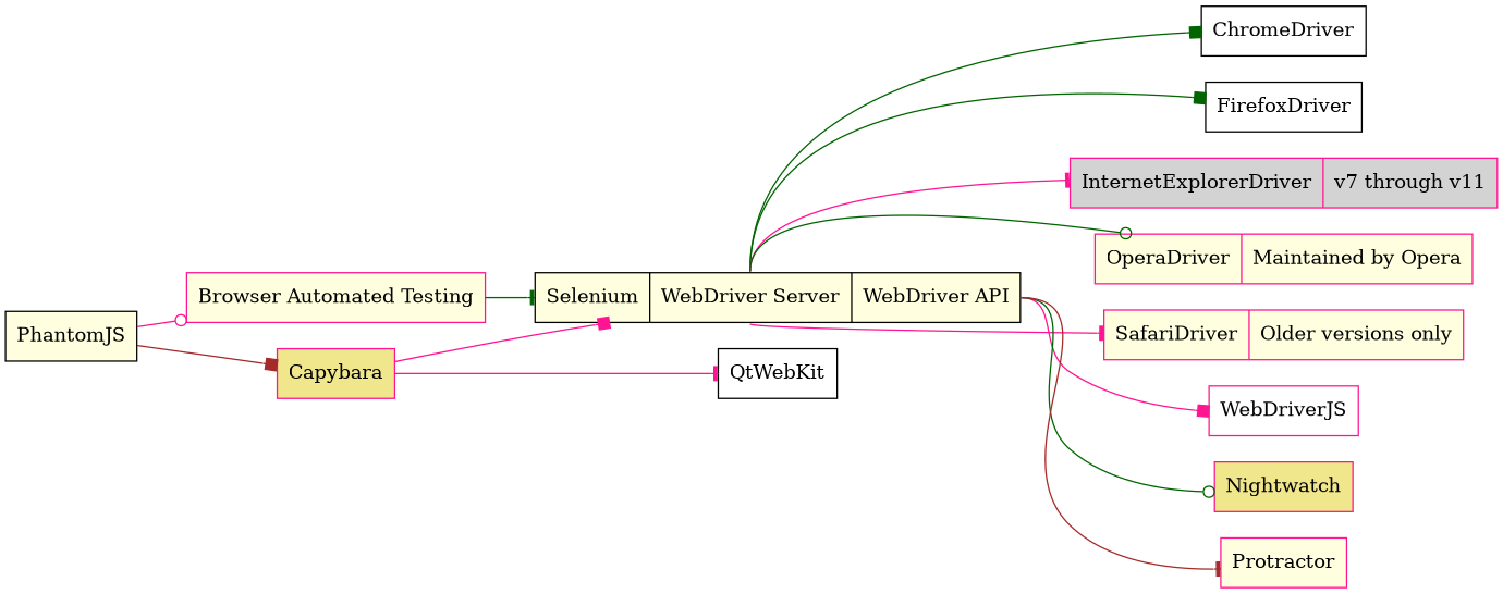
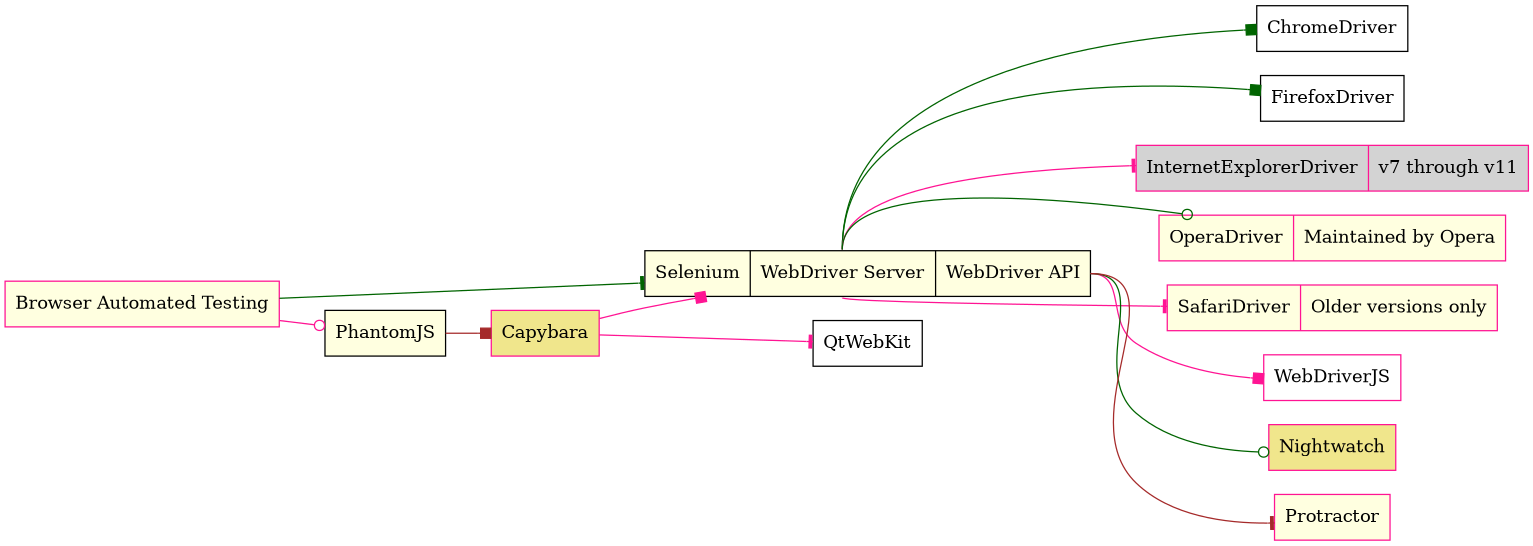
  digraph {
    rankdir=LR
    node [color=deeppink fillcolor=lightyellow shape=record style=filled]
    edge [arrowhead=tee color=deeppink]
    n1 [label="Browser Automated Testing"]
    n2 [color=black label="{Selenium | <s>WebDriver Server | <a>WebDriver API}"]
    n3 [color=black label=PhantomJS]
    n4 [color=black fillcolor=white label=ChromeDriver]
    n5 [color=black fillcolor=white label=FirefoxDriver]
    n6 [fillcolor=lightgrey label="{InternetExplorerDriver | v7 through v11 }"]
    n7 [label="{OperaDriver | Maintained by Opera}"]
    n8 [label="{SafariDriver | Older versions only }"]
    n9 [fillcolor=white label=WebDriverJS]
    n10 [fillcolor=khaki label=Nightwatch]
    n11 [label=Protractor]
    n12 [fillcolor=khaki label=Capybara]
    n13 [color=black fillcolor=white label=QtWebKit]
    n1 -> n2 [color=darkgreen]
-   n3 -> n1 [arrowhead=odot]
+   n1 -> n3 [arrowhead=odot]
    n2 -> n4 [arrowhead=box color=darkgreen tailport=s]
    n2 -> n5 [arrowhead=box color=darkgreen tailport=s]
    n2 -> n6 [tailport=s]
    n2 -> n7 [arrowhead=odot color=darkgreen tailport=s]
    n2 -> n8 [tailport=s]
    n2 -> n9 [arrowhead=box tailport=a]
    n2 -> n10 [arrowhead=odot color=darkgreen tailport=a]
    n2 -> n11 [color=brown tailport=a]
    n3 -> n12 [arrowhead=box color=brown]
    n12 -> n2 [arrowhead=box]
    n12 -> n13
  }
